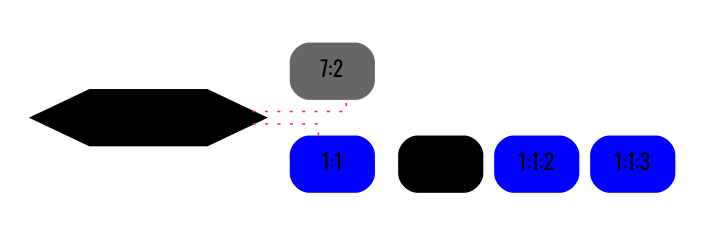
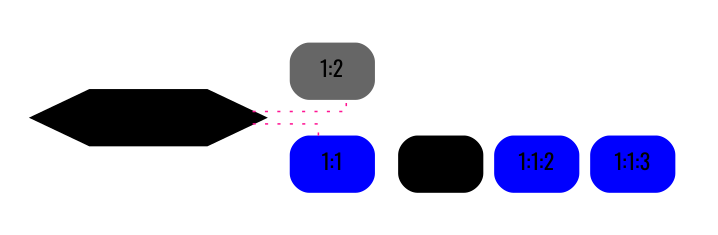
  graph {
    color=black
    nodesep=0.1
    ordering=out
    ranksep=0.0
    splines=ortho
    rankdir=LR
    fontname=Oswald
    node [shape=box style="rounded,filled" color=blue fontname=Oswald]
    edge [style=invis fontname=Oswald]
    n1 [label="1:1"]
    n2 [label="1:1:1" color=black]
    n3 [label="1:1:2"]
    n4 [label="1:1:3"]
-   n5 [color=gray40 label="7:2"]
+   n5 [color=gray40 label="1:2"]
    n6 [color=black label="Business Service" shape=hexagon style=filled]
    subgraph cluster_1 {
      color=invis
      n6
      subgraph cluster_2 {
        color=invis
        n1
        n2
        n3
        n4
      }
      subgraph cluster_3 {
        color=invis
        n5
      }
    }
    n1 -- n2
    n2 -- n3
    n3 -- n4
    n6 -- n1 [color=deeppink style=dotted]
    n6 -- n5 [color=deeppink style=dotted]
  }
